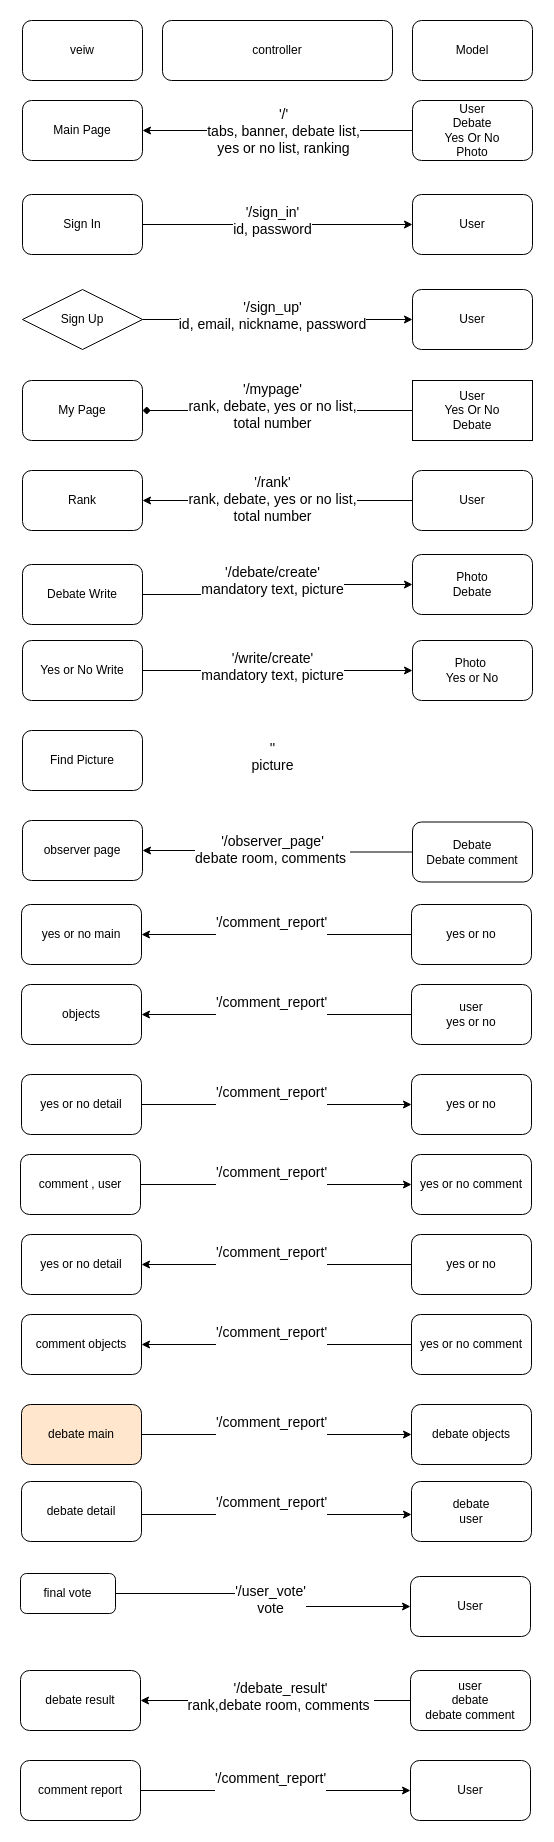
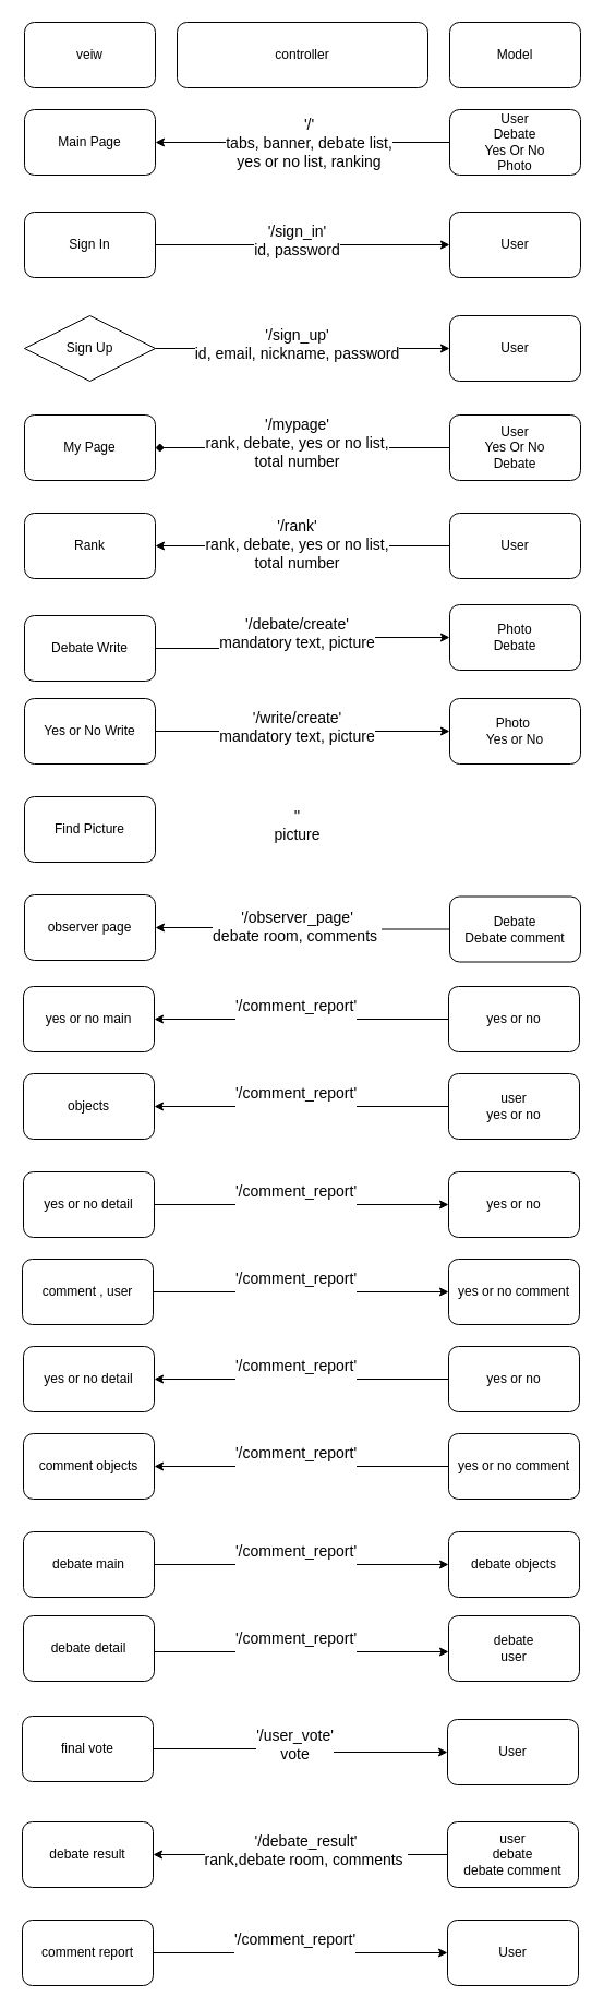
  <mxCell id="0" />
  <mxCell id="1" parent="0" />
  <mxCell id="2" value="veiw&lt;br&gt;" parent="1" style="rounded=1;whiteSpace=wrap;html=1;" vertex="1"><mxGeometry as="geometry" x="22" y="20" width="120" height="60" /></mxCell>
  <mxCell id="3" value="controller" parent="1" style="rounded=1;whiteSpace=wrap;html=1;" vertex="1"><mxGeometry as="geometry" x="162" y="20" width="230" height="60" /></mxCell>
  <mxCell id="4" value="Model&lt;br&gt;" parent="1" style="rounded=1;whiteSpace=wrap;html=1;" vertex="1"><mxGeometry as="geometry" x="412" y="20" width="120" height="60" /></mxCell>
  <mxCell id="5" value="Main Page" parent="1" style="rounded=1;whiteSpace=wrap;html=1;" vertex="1"><mxGeometry as="geometry" x="22" y="100" width="120" height="60" /></mxCell>
  <mxCell id="6" value="Rank" parent="1" style="rounded=1;whiteSpace=wrap;html=1;" vertex="1"><mxGeometry as="geometry" x="22" y="470" width="120" height="60" /></mxCell>
  <mxCell id="7" value="My Page" parent="1" style="rounded=1;whiteSpace=wrap;html=1;" vertex="1"><mxGeometry as="geometry" x="22" y="380" width="120" height="60" /></mxCell>
  <mxCell id="8" parent="1" style="edgeStyle=orthogonalEdgeStyle;rounded=0;orthogonalLoop=1;jettySize=auto;html=1;exitX=1;exitY=0.5;exitDx=0;exitDy=0;entryX=0;entryY=0.5;entryDx=0;entryDy=0;fontSize=20;" edge="1" source="9" target="23"><mxGeometry as="geometry" relative="1" /></mxCell>
  <mxCell id="9" value="Sign In" parent="1" style="rounded=1;whiteSpace=wrap;html=1;" vertex="1"><mxGeometry as="geometry" x="22" y="194" width="120" height="60" /></mxCell>
  <mxCell id="10" parent="1" style="edgeStyle=orthogonalEdgeStyle;rounded=0;orthogonalLoop=1;jettySize=auto;html=1;exitX=1;exitY=0.5;exitDx=0;exitDy=0;entryX=0;entryY=0.5;entryDx=0;entryDy=0;fontSize=20;" edge="1" source="11" target="24"><mxGeometry as="geometry" relative="1" /></mxCell>
  <mxCell id="11" value="Sign Up" parent="1" style="rhombus;whiteSpace=wrap;html=1;" vertex="1"><mxGeometry as="geometry" x="22" y="289" width="120" height="60" /></mxCell>
  <mxCell id="12" parent="1" style="edgeStyle=orthogonalEdgeStyle;rounded=0;orthogonalLoop=1;jettySize=auto;html=1;exitX=1;exitY=0.5;exitDx=0;exitDy=0;entryX=0;entryY=0.5;entryDx=0;entryDy=0;fontSize=20;" edge="1" source="13" target="25"><mxGeometry as="geometry" relative="1" /></mxCell>
  <mxCell id="13" value="Yes or No Write" parent="1" style="rounded=1;whiteSpace=wrap;html=1;" vertex="1"><mxGeometry as="geometry" x="22" y="640" width="120" height="60" /></mxCell>
  <mxCell id="14" parent="1" style="edgeStyle=orthogonalEdgeStyle;rounded=0;orthogonalLoop=1;jettySize=auto;html=1;exitX=1;exitY=0.5;exitDx=0;exitDy=0;entryX=0;entryY=0.5;entryDx=0;entryDy=0;fontSize=20;" edge="1" source="15" target="26"><mxGeometry as="geometry" relative="1" /></mxCell>
  <mxCell id="15" value="Debate Write" parent="1" style="rounded=1;whiteSpace=wrap;html=1;" vertex="1"><mxGeometry x="22" y="564" as="geometry" width="120" height="60" /></mxCell>
  <mxCell id="16" parent="1" style="edgeStyle=orthogonalEdgeStyle;rounded=0;orthogonalLoop=1;jettySize=auto;html=1;exitX=0;exitY=0.5;exitDx=0;exitDy=0;entryX=1;entryY=0.5;entryDx=0;entryDy=0;fontSize=20;" edge="1" source="18" target="5"><mxGeometry as="geometry" relative="1" /></mxCell>
  <mxCell id="17" value="'/'&lt;br style=&quot;font-size: 14px&quot;&gt;tabs, banner, debate list, &lt;br&gt;yes or no list, ranking&lt;br style=&quot;font-size: 14px&quot;&gt;" parent="16" style="text;html=1;resizable=0;points=[];align=center;verticalAlign=middle;labelBackgroundColor=#ffffff;fontSize=14;" vertex="1" connectable="0"><mxGeometry as="geometry" x="-0.291" y="1" relative="1"><mxPoint as="offset" x="-34" y="-1" /></mxGeometry></mxCell>
  <mxCell id="18" value="User&lt;br&gt;Debate&lt;br&gt;Yes Or No&lt;br&gt;Photo&lt;br&gt;" parent="1" style="rounded=1;whiteSpace=wrap;html=1;" vertex="1"><mxGeometry as="geometry" x="412" y="100" width="120" height="60" /></mxCell>
  <mxCell id="19" parent="1" style="edgeStyle=orthogonalEdgeStyle;rounded=0;orthogonalLoop=1;jettySize=auto;html=1;exitX=0;exitY=0.5;exitDx=0;exitDy=0;entryX=1;entryY=0.5;entryDx=0;entryDy=0;fontSize=20;" edge="1" source="20" target="6"><mxGeometry as="geometry" relative="1" /></mxCell>
  <mxCell id="20" value="User" parent="1" style="rounded=1;whiteSpace=wrap;html=1;" vertex="1"><mxGeometry as="geometry" x="412" y="470" width="120" height="60" /></mxCell>
  <mxCell id="21" parent="1" style="edgeStyle=orthogonalEdgeStyle;rounded=0;orthogonalLoop=1;jettySize=auto;html=1;exitX=0;exitY=0.5;exitDx=0;exitDy=0;entryX=1;entryY=0.5;entryDx=0;entryDy=0;fontSize=20;endArrow=diamond;" edge="1" source="22" target="7"><mxGeometry as="geometry" relative="1" /></mxCell>
- <mxCell id="22" value="User&lt;br&gt;Yes Or No&lt;br&gt;Debate&lt;br&gt;" parent="1" style="whiteSpace=wrap;html=1;rounded=0;" vertex="1"><mxGeometry as="geometry" x="412" y="380" width="120" height="60" /></mxCell>
+ <mxCell id="22" value="User&lt;br&gt;Yes Or No&lt;br&gt;Debate&lt;br&gt;" parent="1" style="rounded=1;whiteSpace=wrap;html=1;" vertex="1"><mxGeometry as="geometry" x="412" y="380" width="120" height="60" /></mxCell>
  <mxCell id="23" value="User" parent="1" style="rounded=1;whiteSpace=wrap;html=1;" vertex="1"><mxGeometry as="geometry" x="412" y="194" width="120" height="60" /></mxCell>
  <mxCell id="24" value="User" parent="1" style="rounded=1;whiteSpace=wrap;html=1;" vertex="1"><mxGeometry as="geometry" x="412" y="289" width="120" height="60" /></mxCell>
  <mxCell id="25" value="Photo&amp;nbsp;&lt;br&gt;Yes or No&lt;br&gt;" parent="1" style="rounded=1;whiteSpace=wrap;html=1;" vertex="1"><mxGeometry as="geometry" x="412" y="640" width="120" height="60" /></mxCell>
  <mxCell id="26" value="Photo&lt;br&gt;Debate&lt;br&gt;" parent="1" style="rounded=1;whiteSpace=wrap;html=1;" vertex="1"><mxGeometry as="geometry" x="412" y="554" width="120" height="60" /></mxCell>
  <mxCell id="27" value="Find Picture" parent="1" style="rounded=1;whiteSpace=wrap;html=1;" vertex="1"><mxGeometry as="geometry" x="22" y="730" width="120" height="60" /></mxCell>
  <mxCell id="28" value="'/sign_in'&lt;br&gt;id, password&lt;br style=&quot;font-size: 14px&quot;&gt;" parent="1" style="text;html=1;resizable=0;points=[];align=center;verticalAlign=middle;labelBackgroundColor=#ffffff;fontSize=14;" vertex="1" connectable="0"><mxGeometry as="geometry" x="311.857" y="223.857"><mxPoint as="offset" x="-40" y="-4" /></mxGeometry></mxCell>
  <mxCell id="29" value="'/sign_up'&lt;br&gt;id, email, nickname, password&lt;br style=&quot;font-size: 14px&quot;&gt;" parent="1" style="text;html=1;resizable=0;points=[];align=center;verticalAlign=middle;labelBackgroundColor=#ffffff;fontSize=14;" vertex="1" connectable="0"><mxGeometry as="geometry" x="311.857" y="318.857"><mxPoint as="offset" x="-40" y="-4" /></mxGeometry></mxCell>
  <mxCell id="30" value="'/mypage'&lt;br&gt;rank, debate, yes or no list, &lt;br&gt;total number&lt;br style=&quot;font-size: 14px&quot;&gt;" parent="1" style="text;html=1;resizable=0;points=[];align=center;verticalAlign=middle;labelBackgroundColor=#ffffff;fontSize=14;" vertex="1" connectable="0"><mxGeometry as="geometry" x="311.857" y="409.857"><mxPoint as="offset" x="-40" y="-4" /></mxGeometry></mxCell>
  <mxCell id="31" value="'/rank'&lt;br&gt;rank, debate, yes or no list, &lt;br&gt;total number&lt;br style=&quot;font-size: 14px&quot;&gt;" parent="1" style="text;html=1;resizable=0;points=[];align=center;verticalAlign=middle;labelBackgroundColor=#ffffff;fontSize=14;" vertex="1" connectable="0"><mxGeometry as="geometry" x="311.857" y="502.857"><mxPoint as="offset" x="-40" y="-4" /></mxGeometry></mxCell>
  <mxCell id="32" value="'/debate/create'&lt;br&gt;mandatory text, picture&lt;br style=&quot;font-size: 14px&quot;&gt;" parent="1" style="text;html=1;resizable=0;points=[];align=center;verticalAlign=middle;labelBackgroundColor=#ffffff;fontSize=14;" vertex="1" connectable="0"><mxGeometry as="geometry" x="311.857" y="583.857"><mxPoint as="offset" x="-40" y="-4" /></mxGeometry></mxCell>
  <mxCell id="33" value="'/write/create'&lt;br&gt;mandatory text, picture&lt;br style=&quot;font-size: 14px&quot;&gt;" parent="1" style="text;html=1;resizable=0;points=[];align=center;verticalAlign=middle;labelBackgroundColor=#ffffff;fontSize=14;" vertex="1" connectable="0"><mxGeometry as="geometry" x="311.857" y="669.857"><mxPoint as="offset" x="-40" y="-4" /></mxGeometry></mxCell>
  <mxCell id="34" value="''&lt;br&gt;picture&lt;br style=&quot;font-size: 14px&quot;&gt;" parent="1" style="text;html=1;resizable=0;points=[];align=center;verticalAlign=middle;labelBackgroundColor=#ffffff;fontSize=14;" vertex="1" connectable="0"><mxGeometry as="geometry" x="311.857" y="759.857"><mxPoint as="offset" x="-40" y="-4" /></mxGeometry></mxCell>
  <mxCell id="35" parent="1" style="edgeStyle=orthogonalEdgeStyle;rounded=0;orthogonalLoop=1;jettySize=auto;html=1;exitX=1;exitY=0.5;exitDx=0;exitDy=0;" edge="1" source="36" target="44"><mxGeometry as="geometry" relative="1" /></mxCell>
- <mxCell id="36" value="final vote" parent="1" style="rounded=1;whiteSpace=wrap;html=1;" vertex="1"><mxGeometry x="20" y="1573" as="geometry" width="95" height="40" /></mxCell>
+ <mxCell id="36" value="final vote" parent="1" style="rounded=1;whiteSpace=wrap;html=1;" vertex="1"><mxGeometry as="geometry" x="20" y="1573" width="120" height="60" /></mxCell>
  <mxCell id="37" parent="1" style="edgeStyle=orthogonalEdgeStyle;rounded=0;orthogonalLoop=1;jettySize=auto;html=1;exitX=0;exitY=0.5;exitDx=0;exitDy=0;entryX=1;entryY=0.5;entryDx=0;entryDy=0;" edge="1" source="38" target="41"><mxGeometry as="geometry" relative="1" /></mxCell>
  <mxCell id="38" value="Debate&lt;br&gt;Debate comment&lt;br&gt;" parent="1" style="rounded=1;whiteSpace=wrap;html=1;" vertex="1"><mxGeometry as="geometry" x="412" y="821.5" width="120" height="60" /></mxCell>
  <mxCell id="39" value="'/observer_page'&lt;br&gt;debate room, comments&amp;nbsp;&lt;br style=&quot;font-size: 14px&quot;&gt;" parent="1" style="text;html=1;resizable=0;points=[];align=center;verticalAlign=middle;labelBackgroundColor=#ffffff;fontSize=14;" vertex="1" connectable="0"><mxGeometry as="geometry" x="311.857" y="852.857"><mxPoint as="offset" x="-40" y="-4" /></mxGeometry></mxCell>
  <mxCell id="40" value="debate result" parent="1" style="rounded=1;whiteSpace=wrap;html=1;" vertex="1"><mxGeometry as="geometry" x="20" y="1670" width="120" height="60" /></mxCell>
  <mxCell id="41" value="observer page" parent="1" style="rounded=1;whiteSpace=wrap;html=1;" vertex="1"><mxGeometry as="geometry" x="22" y="820" width="120" height="60" /></mxCell>
  <mxCell id="42" parent="1" style="edgeStyle=orthogonalEdgeStyle;rounded=0;orthogonalLoop=1;jettySize=auto;html=1;exitX=1;exitY=0.5;exitDx=0;exitDy=0;" edge="1" source="43" target="45"><mxGeometry as="geometry" relative="1" /></mxCell>
  <mxCell id="43" value="comment report" parent="1" style="rounded=1;whiteSpace=wrap;html=1;" vertex="1"><mxGeometry as="geometry" x="20" y="1760" width="120" height="60" /></mxCell>
  <mxCell id="44" value="User" parent="1" style="rounded=1;whiteSpace=wrap;html=1;" vertex="1"><mxGeometry as="geometry" x="410" y="1576" width="120" height="60" /></mxCell>
  <mxCell id="45" value="User" parent="1" style="rounded=1;whiteSpace=wrap;html=1;" vertex="1"><mxGeometry as="geometry" x="410" y="1760" width="120" height="60" /></mxCell>
  <mxCell id="46" parent="1" style="edgeStyle=orthogonalEdgeStyle;rounded=0;orthogonalLoop=1;jettySize=auto;html=1;exitX=0;exitY=0.5;exitDx=0;exitDy=0;" edge="1" source="47" target="40"><mxGeometry as="geometry" relative="1" /></mxCell>
  <mxCell id="47" value="user&lt;br&gt;debate&lt;br&gt;debate comment&lt;br&gt;" parent="1" style="rounded=1;whiteSpace=wrap;html=1;" vertex="1"><mxGeometry as="geometry" x="410" y="1670" width="120" height="60" /></mxCell>
  <mxCell id="48" value="'/user_vote'&lt;br&gt;vote&lt;br style=&quot;font-size: 14px&quot;&gt;" parent="1" style="text;html=1;resizable=0;points=[];align=center;verticalAlign=middle;labelBackgroundColor=#ffffff;fontSize=14;" vertex="1" connectable="0"><mxGeometry as="geometry" x="309.857" y="1602.857"><mxPoint as="offset" x="-40" y="-4" /></mxGeometry></mxCell>
  <mxCell id="49" value="'/debate_result'&lt;br&gt;rank,debate room, comments&amp;nbsp;&lt;br style=&quot;font-size: 14px&quot;&gt;" parent="1" style="text;html=1;resizable=0;points=[];align=center;verticalAlign=middle;labelBackgroundColor=#ffffff;fontSize=14;" vertex="1" connectable="0"><mxGeometry as="geometry" x="319.857" y="1699.857"><mxPoint as="offset" x="-40" y="-4" /></mxGeometry></mxCell>
  <mxCell id="50" value="'/comment_report'&lt;br&gt;&lt;br style=&quot;font-size: 14px&quot;&gt;" parent="1" style="text;html=1;resizable=0;points=[];align=center;verticalAlign=middle;labelBackgroundColor=#ffffff;fontSize=14;" vertex="1" connectable="0"><mxGeometry as="geometry" x="309.857" y="1789.857"><mxPoint as="offset" x="-40" y="-4" /></mxGeometry></mxCell>
  <mxCell id="51" value="yes or no main&lt;br&gt;" parent="1" style="rounded=1;whiteSpace=wrap;html=1;" vertex="1"><mxGeometry as="geometry" x="21" y="904" width="120" height="60" /></mxCell>
  <mxCell id="52" parent="1" style="edgeStyle=orthogonalEdgeStyle;rounded=0;orthogonalLoop=1;jettySize=auto;html=1;exitX=0;exitY=0.5;exitDx=0;exitDy=0;entryX=1;entryY=0.5;entryDx=0;entryDy=0;" edge="1" source="53" target="51"><mxGeometry as="geometry" relative="1" /></mxCell>
  <mxCell id="53" value="yes or no&lt;br&gt;" parent="1" style="rounded=1;whiteSpace=wrap;html=1;" vertex="1"><mxGeometry as="geometry" x="411" y="904" width="120" height="60" /></mxCell>
  <mxCell id="54" value="'/comment_report'&lt;br&gt;&lt;br style=&quot;font-size: 14px&quot;&gt;" parent="1" style="text;html=1;resizable=0;points=[];align=center;verticalAlign=middle;labelBackgroundColor=#ffffff;fontSize=14;" vertex="1" connectable="0"><mxGeometry as="geometry" x="310.857" y="933.857"><mxPoint as="offset" x="-40" y="-4" /></mxGeometry></mxCell>
  <mxCell id="55" value="objects" parent="1" style="rounded=1;whiteSpace=wrap;html=1;" vertex="1"><mxGeometry as="geometry" x="21" y="984" width="120" height="60" /></mxCell>
  <mxCell id="56" parent="1" style="edgeStyle=orthogonalEdgeStyle;rounded=0;orthogonalLoop=1;jettySize=auto;html=1;exitX=0;exitY=0.5;exitDx=0;exitDy=0;entryX=1;entryY=0.5;entryDx=0;entryDy=0;" edge="1" source="57" target="55"><mxGeometry as="geometry" relative="1" /></mxCell>
  <mxCell id="57" value="user&lt;br&gt;yes or no&lt;br&gt;" parent="1" style="rounded=1;whiteSpace=wrap;html=1;" vertex="1"><mxGeometry as="geometry" x="411" y="984" width="120" height="60" /></mxCell>
  <mxCell id="58" value="'/comment_report'&lt;br&gt;&lt;br style=&quot;font-size: 14px&quot;&gt;" parent="1" style="text;html=1;resizable=0;points=[];align=center;verticalAlign=middle;labelBackgroundColor=#ffffff;fontSize=14;" vertex="1" connectable="0"><mxGeometry as="geometry" x="310.857" y="1013.857"><mxPoint as="offset" x="-40" y="-4" /></mxGeometry></mxCell>
  <mxCell id="59" parent="1" style="edgeStyle=orthogonalEdgeStyle;rounded=0;orthogonalLoop=1;jettySize=auto;html=1;exitX=1;exitY=0.5;exitDx=0;exitDy=0;" edge="1" source="60" target="61"><mxGeometry as="geometry" relative="1" /></mxCell>
  <mxCell id="60" value="yes or no detail&lt;br&gt;" parent="1" style="rounded=1;whiteSpace=wrap;html=1;" vertex="1"><mxGeometry as="geometry" x="21" y="1074" width="120" height="60" /></mxCell>
  <mxCell id="61" value="yes or no" parent="1" style="rounded=1;whiteSpace=wrap;html=1;" vertex="1"><mxGeometry as="geometry" x="411" y="1074" width="120" height="60" /></mxCell>
  <mxCell id="62" value="'/comment_report'&lt;br&gt;&lt;br style=&quot;font-size: 14px&quot;&gt;" parent="1" style="text;html=1;resizable=0;points=[];align=center;verticalAlign=middle;labelBackgroundColor=#ffffff;fontSize=14;" vertex="1" connectable="0"><mxGeometry as="geometry" x="310.857" y="1103.857"><mxPoint as="offset" x="-40" y="-4" /></mxGeometry></mxCell>
  <mxCell id="63" parent="1" style="edgeStyle=orthogonalEdgeStyle;rounded=0;orthogonalLoop=1;jettySize=auto;html=1;exitX=1;exitY=0.5;exitDx=0;exitDy=0;" edge="1" source="64" target="65"><mxGeometry as="geometry" relative="1" /></mxCell>
  <mxCell id="64" value="comment , user&lt;br&gt;" parent="1" style="rounded=1;whiteSpace=wrap;html=1;" vertex="1"><mxGeometry as="geometry" x="20" y="1154" width="120" height="60" /></mxCell>
  <mxCell id="65" value="yes or no comment&lt;br&gt;" parent="1" style="rounded=1;whiteSpace=wrap;html=1;" vertex="1"><mxGeometry as="geometry" x="411" y="1154" width="120" height="60" /></mxCell>
  <mxCell id="66" value="'/comment_report'&lt;br&gt;&lt;br style=&quot;font-size: 14px&quot;&gt;" parent="1" style="text;html=1;resizable=0;points=[];align=center;verticalAlign=middle;labelBackgroundColor=#ffffff;fontSize=14;" vertex="1" connectable="0"><mxGeometry as="geometry" x="310.857" y="1183.857"><mxPoint as="offset" x="-40" y="-4" /></mxGeometry></mxCell>
  <mxCell id="67" value="yes or no detail&lt;br&gt;" parent="1" style="rounded=1;whiteSpace=wrap;html=1;" vertex="1"><mxGeometry as="geometry" x="21" y="1234" width="120" height="60" /></mxCell>
  <mxCell id="68" parent="1" style="edgeStyle=orthogonalEdgeStyle;rounded=0;orthogonalLoop=1;jettySize=auto;html=1;exitX=0;exitY=0.5;exitDx=0;exitDy=0;entryX=1;entryY=0.5;entryDx=0;entryDy=0;" edge="1" source="69" target="67"><mxGeometry as="geometry" relative="1" /></mxCell>
  <mxCell id="69" value="yes or no" parent="1" style="rounded=1;whiteSpace=wrap;html=1;" vertex="1"><mxGeometry as="geometry" x="411" y="1234" width="120" height="60" /></mxCell>
  <mxCell id="70" value="'/comment_report'&lt;br&gt;&lt;br style=&quot;font-size: 14px&quot;&gt;" parent="1" style="text;html=1;resizable=0;points=[];align=center;verticalAlign=middle;labelBackgroundColor=#ffffff;fontSize=14;" vertex="1" connectable="0"><mxGeometry as="geometry" x="310.857" y="1263.857"><mxPoint as="offset" x="-40" y="-4" /></mxGeometry></mxCell>
  <mxCell id="71" value="comment objects" parent="1" style="rounded=1;whiteSpace=wrap;html=1;" vertex="1"><mxGeometry as="geometry" x="21" y="1314" width="120" height="60" /></mxCell>
  <mxCell id="72" parent="1" style="edgeStyle=orthogonalEdgeStyle;rounded=0;orthogonalLoop=1;jettySize=auto;html=1;exitX=0;exitY=0.5;exitDx=0;exitDy=0;entryX=1;entryY=0.5;entryDx=0;entryDy=0;" edge="1" source="73" target="71"><mxGeometry as="geometry" relative="1" /></mxCell>
  <mxCell id="73" value="yes or no comment" parent="1" style="rounded=1;whiteSpace=wrap;html=1;" vertex="1"><mxGeometry as="geometry" x="411" y="1314" width="120" height="60" /></mxCell>
  <mxCell id="74" value="'/comment_report'&lt;br&gt;&lt;br style=&quot;font-size: 14px&quot;&gt;" parent="1" style="text;html=1;resizable=0;points=[];align=center;verticalAlign=middle;labelBackgroundColor=#ffffff;fontSize=14;" vertex="1" connectable="0"><mxGeometry as="geometry" x="310.857" y="1343.857"><mxPoint as="offset" x="-40" y="-4" /></mxGeometry></mxCell>
  <mxCell id="75" parent="1" style="edgeStyle=orthogonalEdgeStyle;rounded=0;orthogonalLoop=1;jettySize=auto;html=1;exitX=1;exitY=0.5;exitDx=0;exitDy=0;" edge="1" source="76" target="77"><mxGeometry as="geometry" relative="1" /></mxCell>
- <mxCell id="76" value="debate main&lt;br&gt;" parent="1" style="rounded=1;whiteSpace=wrap;html=1;fillColor=#ffe6cc;" vertex="1"><mxGeometry as="geometry" x="21" y="1404" width="120" height="60" /></mxCell>
+ <mxCell id="76" value="debate main&lt;br&gt;" parent="1" style="rounded=1;whiteSpace=wrap;html=1;" vertex="1"><mxGeometry as="geometry" x="21" y="1404" width="120" height="60" /></mxCell>
  <mxCell id="77" value="debate objects&lt;br&gt;" parent="1" style="rounded=1;whiteSpace=wrap;html=1;" vertex="1"><mxGeometry as="geometry" x="411" y="1404" width="120" height="60" /></mxCell>
  <mxCell id="78" value="'/comment_report'&lt;br&gt;&lt;br style=&quot;font-size: 14px&quot;&gt;" parent="1" style="text;html=1;resizable=0;points=[];align=center;verticalAlign=middle;labelBackgroundColor=#ffffff;fontSize=14;" vertex="1" connectable="0"><mxGeometry as="geometry" x="310.857" y="1433.857"><mxPoint as="offset" x="-40" y="-4" /></mxGeometry></mxCell>
  <mxCell id="79" parent="1" style="edgeStyle=orthogonalEdgeStyle;rounded=0;orthogonalLoop=1;jettySize=auto;html=1;exitX=1;exitY=0.5;exitDx=0;exitDy=0;" edge="1"><mxGeometry as="geometry" relative="1"><mxPoint as="sourcePoint" x="141" y="1514" /><mxPoint as="targetPoint" x="411" y="1514" /></mxGeometry></mxCell>
  <mxCell id="80" value="debate detail&lt;br&gt;" parent="1" style="rounded=1;whiteSpace=wrap;html=1;" vertex="1"><mxGeometry as="geometry" x="21" y="1481" width="120" height="60" /></mxCell>
  <mxCell id="81" value="debate&lt;br&gt;user&lt;br&gt;" parent="1" style="rounded=1;whiteSpace=wrap;html=1;" vertex="1"><mxGeometry as="geometry" x="411" y="1481" width="120" height="60" /></mxCell>
  <mxCell id="82" value="'/comment_report'&lt;br&gt;&lt;br style=&quot;font-size: 14px&quot;&gt;" parent="1" style="text;html=1;resizable=0;points=[];align=center;verticalAlign=middle;labelBackgroundColor=#ffffff;fontSize=14;" vertex="1" connectable="0"><mxGeometry as="geometry" x="310.857" y="1513.857"><mxPoint as="offset" x="-40" y="-4" /></mxGeometry></mxCell>
